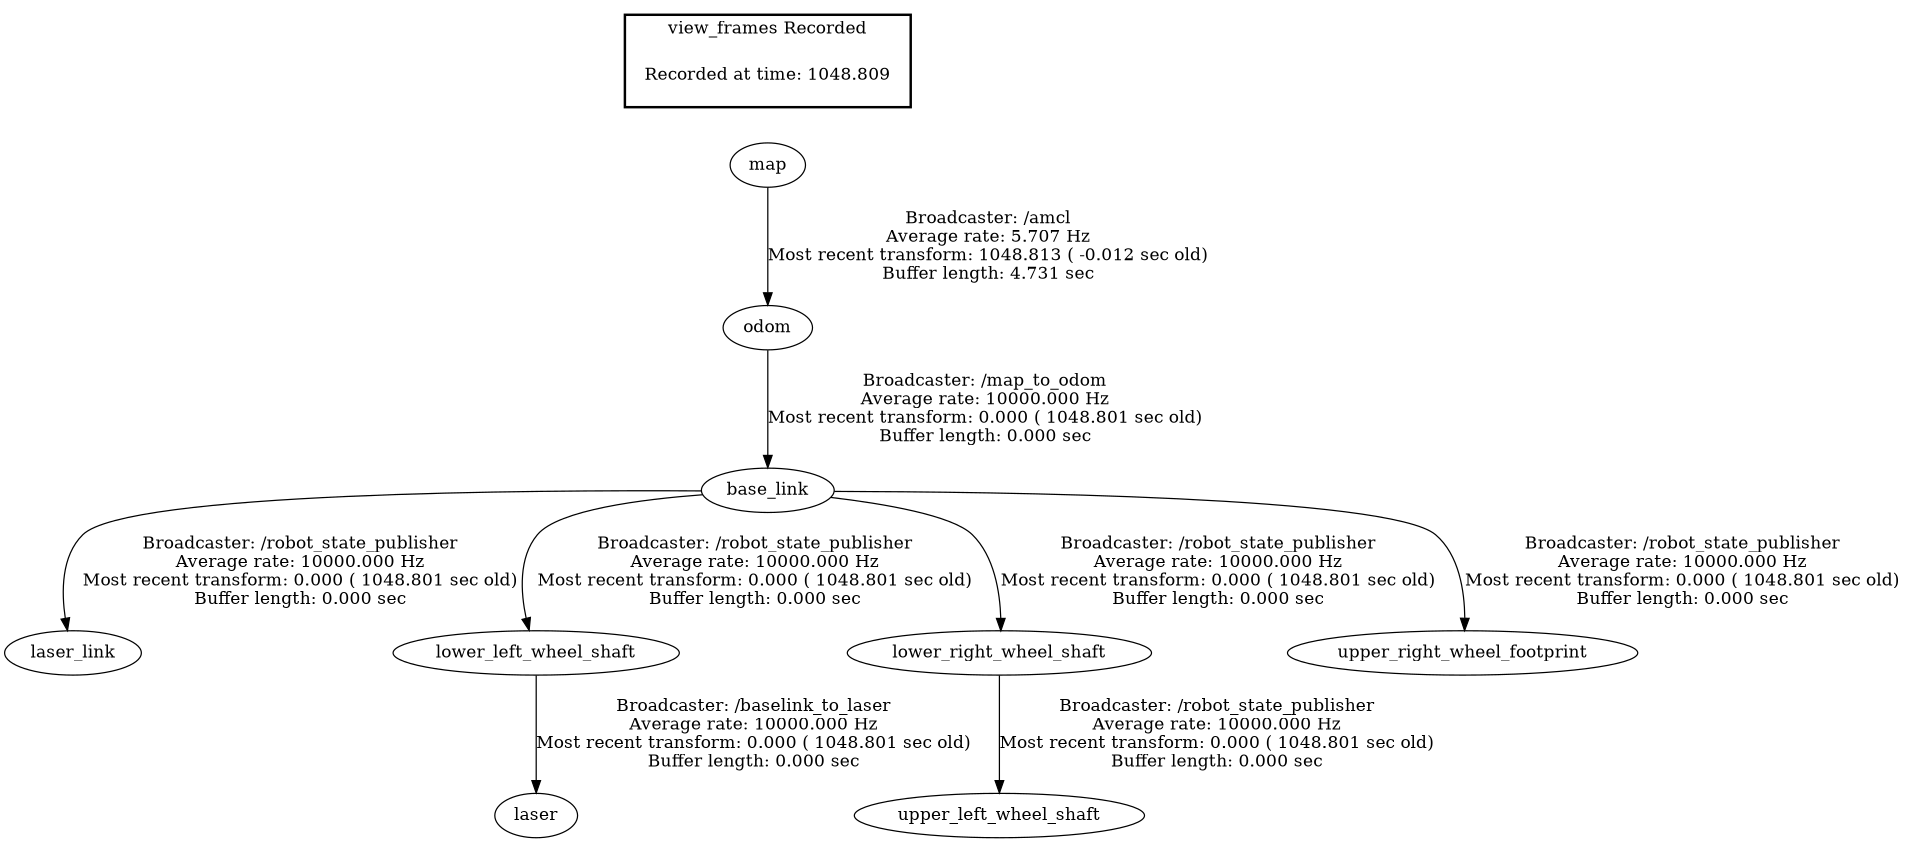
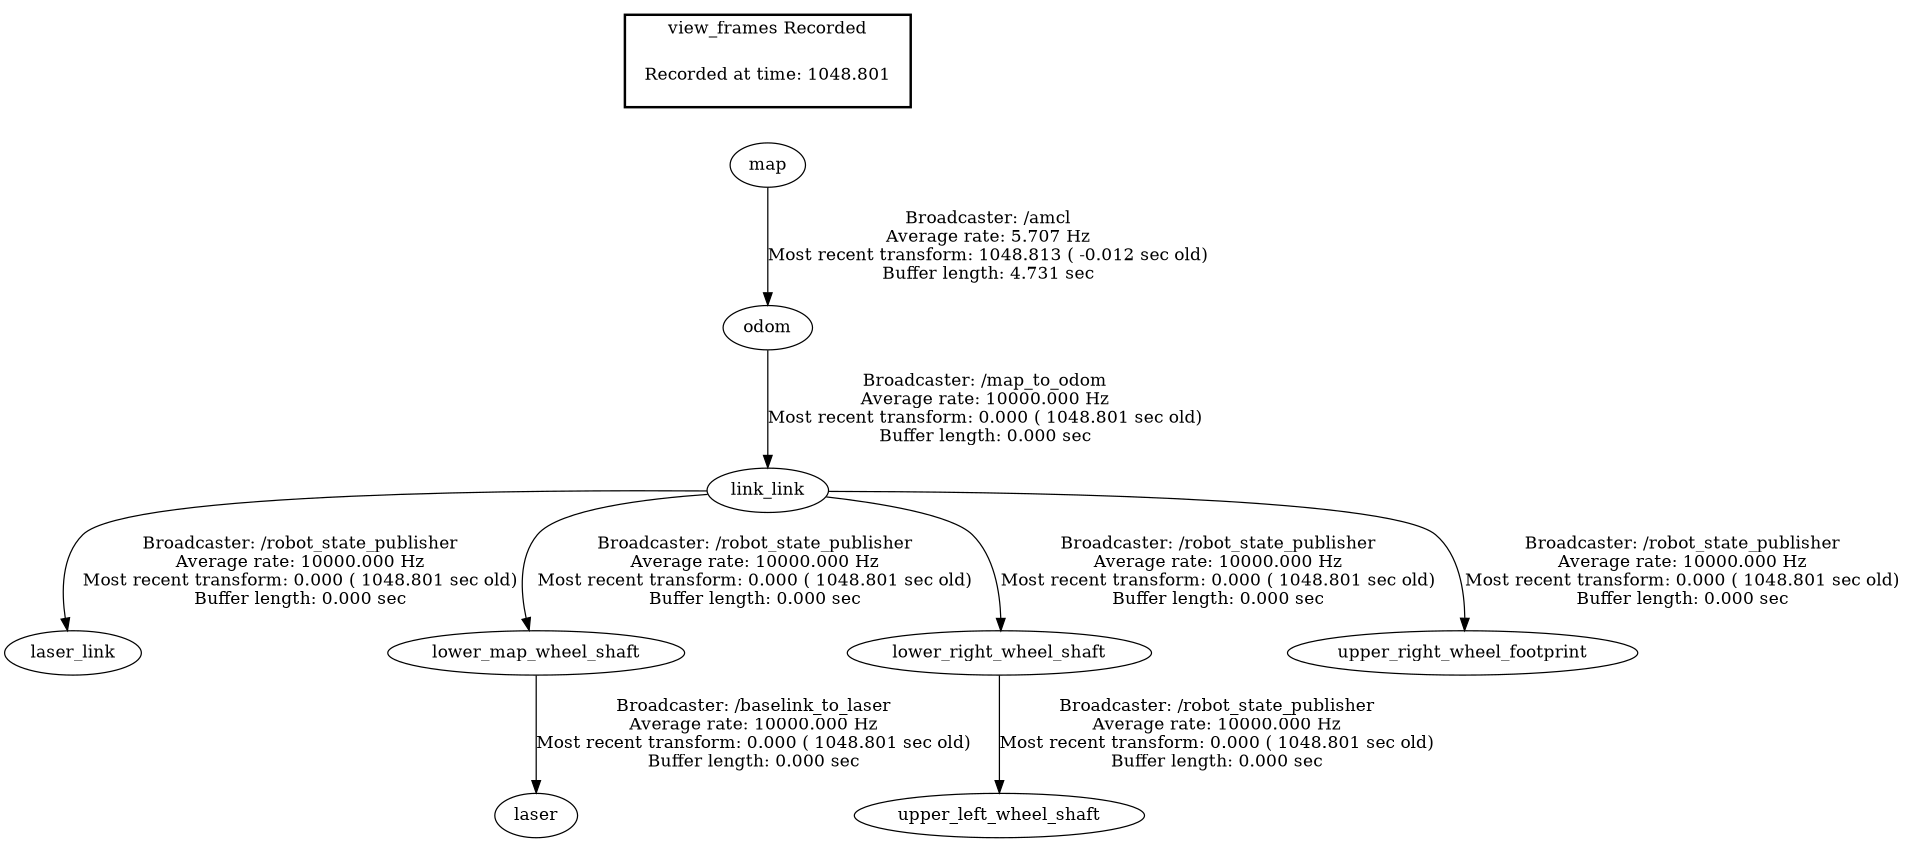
  digraph {
-   "Recorded at time: 1048.801" [shape=plaintext label="Recorded at time: 1048.809"]
+   "Recorded at time: 1048.801" [shape=plaintext]
    map
-   base_link
+   base_link [label=link_link]
    laser_link
-   lower_left_wheel_shaft
+   lower_left_wheel_shaft [label=lower_map_wheel_shaft]
    lower_right_wheel_shaft
    n7 [label=upper_right_wheel_footprint]
    laser
    upper_left_wheel_shaft
    odom
    subgraph cluster_1 {
      color=black
      label="view_frames Recorded"
      style=bold
      "Recorded at time: 1048.801"
    }
    "Recorded at time: 1048.801" -> map [style=invis]
    map -> odom [label="Broadcaster: /amcl\nAverage rate: 5.707 Hz\nMost recent transform: 1048.813 ( -0.012 sec old)\nBuffer length: 4.731 sec\n"]
    base_link -> laser_link [label="Broadcaster: /robot_state_publisher\nAverage rate: 10000.000 Hz\nMost recent transform: 0.000 ( 1048.801 sec old)\nBuffer length: 0.000 sec\n"]
    base_link -> lower_left_wheel_shaft [label="Broadcaster: /robot_state_publisher\nAverage rate: 10000.000 Hz\nMost recent transform: 0.000 ( 1048.801 sec old)\nBuffer length: 0.000 sec\n"]
    base_link -> lower_right_wheel_shaft [label="Broadcaster: /robot_state_publisher\nAverage rate: 10000.000 Hz\nMost recent transform: 0.000 ( 1048.801 sec old)\nBuffer length: 0.000 sec\n"]
    base_link -> n7 [label="Broadcaster: /robot_state_publisher\nAverage rate: 10000.000 Hz\nMost recent transform: 0.000 ( 1048.801 sec old)\nBuffer length: 0.000 sec\n"]
    lower_left_wheel_shaft -> laser [label="Broadcaster: /baselink_to_laser\nAverage rate: 10000.000 Hz\nMost recent transform: 0.000 ( 1048.801 sec old)\nBuffer length: 0.000 sec\n"]
    lower_right_wheel_shaft -> upper_left_wheel_shaft [label="Broadcaster: /robot_state_publisher\nAverage rate: 10000.000 Hz\nMost recent transform: 0.000 ( 1048.801 sec old)\nBuffer length: 0.000 sec\n"]
    odom -> base_link [label="Broadcaster: /map_to_odom\nAverage rate: 10000.000 Hz\nMost recent transform: 0.000 ( 1048.801 sec old)\nBuffer length: 0.000 sec\n"]
  }
